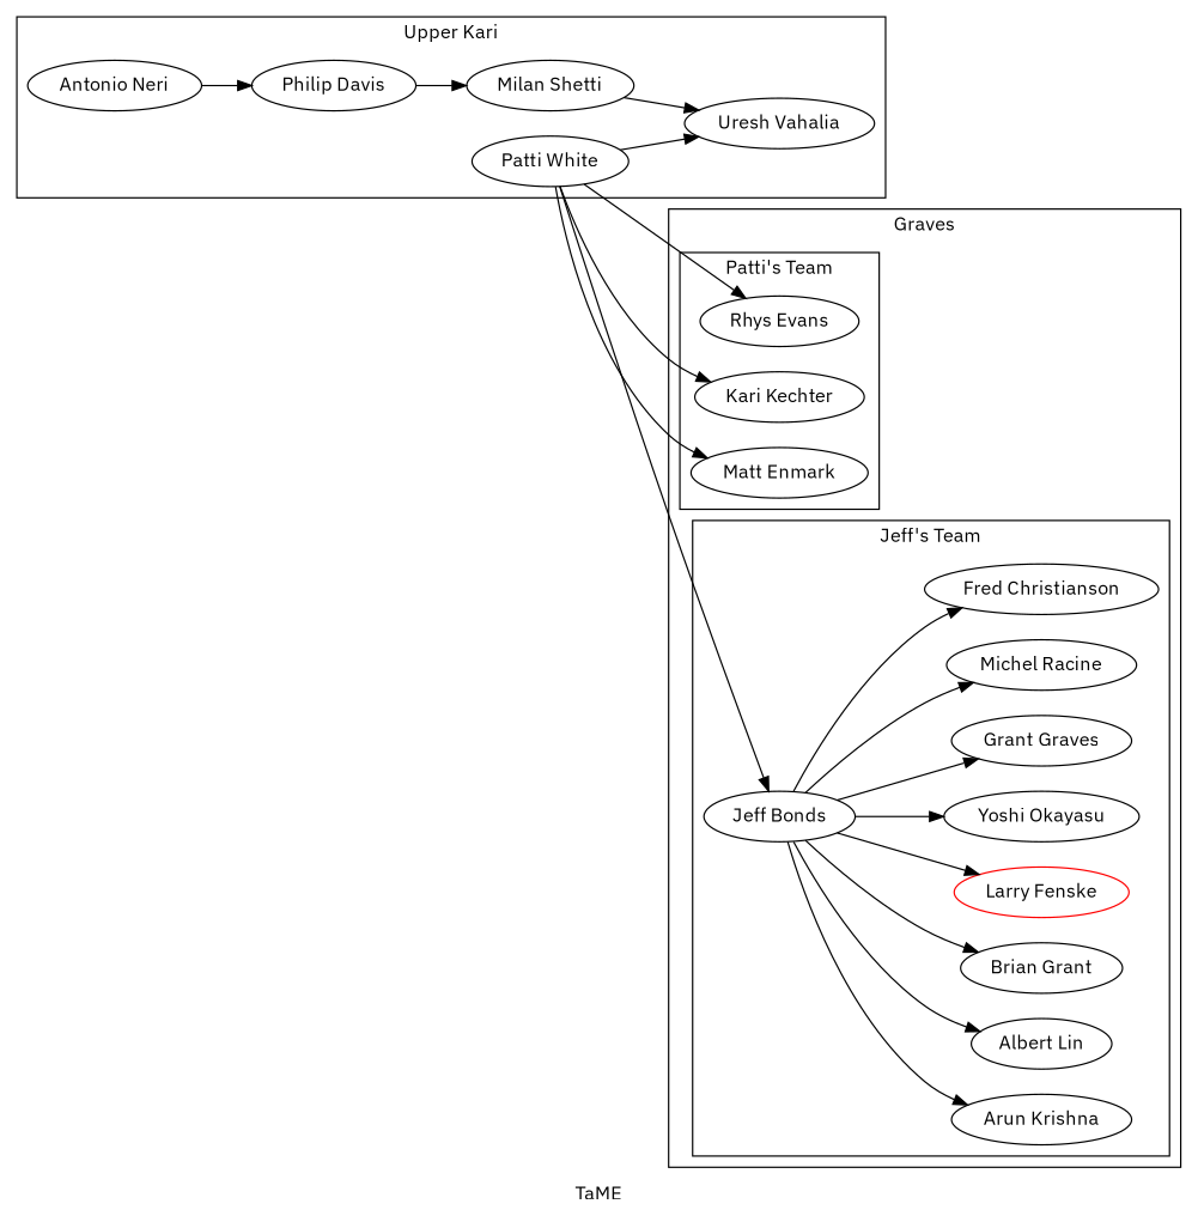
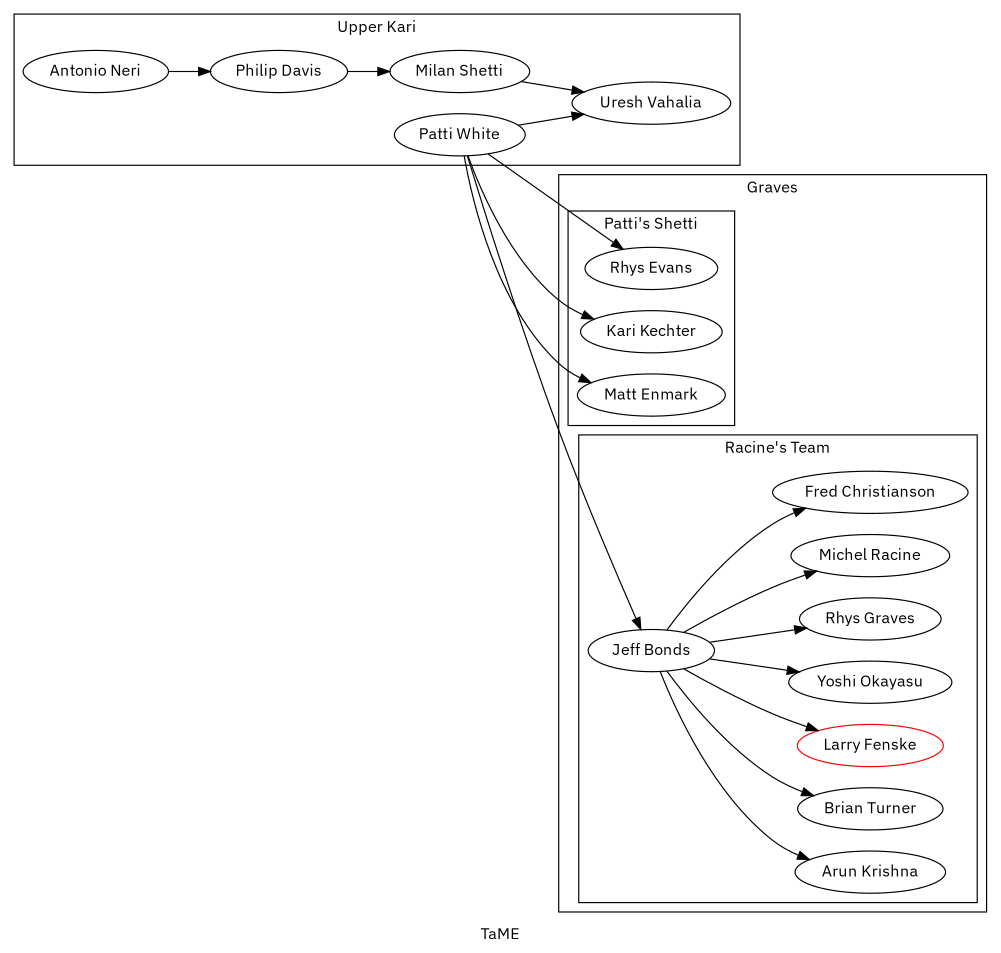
  digraph {
    fontname="IBM Plex Sans"
    label=TaME
    rankdir=LR
    node [fontname="IBM Plex Sans"]
    edge [fontname="IBM Plex Sans"]
    n1 [label="Antonio Neri"]
    n2 [label="Philip Davis"]
    n3 [label="Milan Shetti"]
    n4 [label="Uresh Vahalia"]
    n5 [label="Patti White"]
    n6 [label="Rhys Evans"]
    n7 [label="Kari Kechter"]
    n8 [label="Matt Enmark"]
    n9 [label="Jeff Bonds"]
    n10 [label="Arun Krishna"]
-   n11 [label="Albert Lin"]
-   n12 [label="Brian Grant"]
+   n12 [label="Brian Turner"]
    n13 [color=red label="Larry Fenske"]
    n14 [label="Yoshi Okayasu"]
-   n15 [label="Grant Graves"]
+   n15 [label="Rhys Graves"]
    n16 [label="Michel Racine"]
    n17 [label="Fred Christianson"]
    subgraph cluster_1 {
      label="Upper Kari"
      n1
      n2
      n3
      n4
      n5
    }
    subgraph cluster_2 {
      label=Graves
      rankdir=TB
      subgraph cluster_3 {
-       label="Patti's Team"
+       label="Patti's Shetti"
        rankdir=TB
        n6
        n7
        n8
      }
      subgraph cluster_4 {
-       label="Jeff's Team"
+       label="Racine's Team"
        rankdir=TB
        n9
        n10
-       n11
        n12
        n13
        n14
        n15
        n16
        n17
      }
    }
    n1 -> n2
    n2 -> n3
    n3 -> n4
    n5 -> n4
    n5 -> n6
    n5 -> n7
    n5 -> n8
    n5 -> n9
    n9 -> n10
-   n9 -> n11
    n9 -> n12
    n9 -> n13
    n9 -> n14
    n9 -> n15
    n9 -> n16
    n9 -> n17
  }
